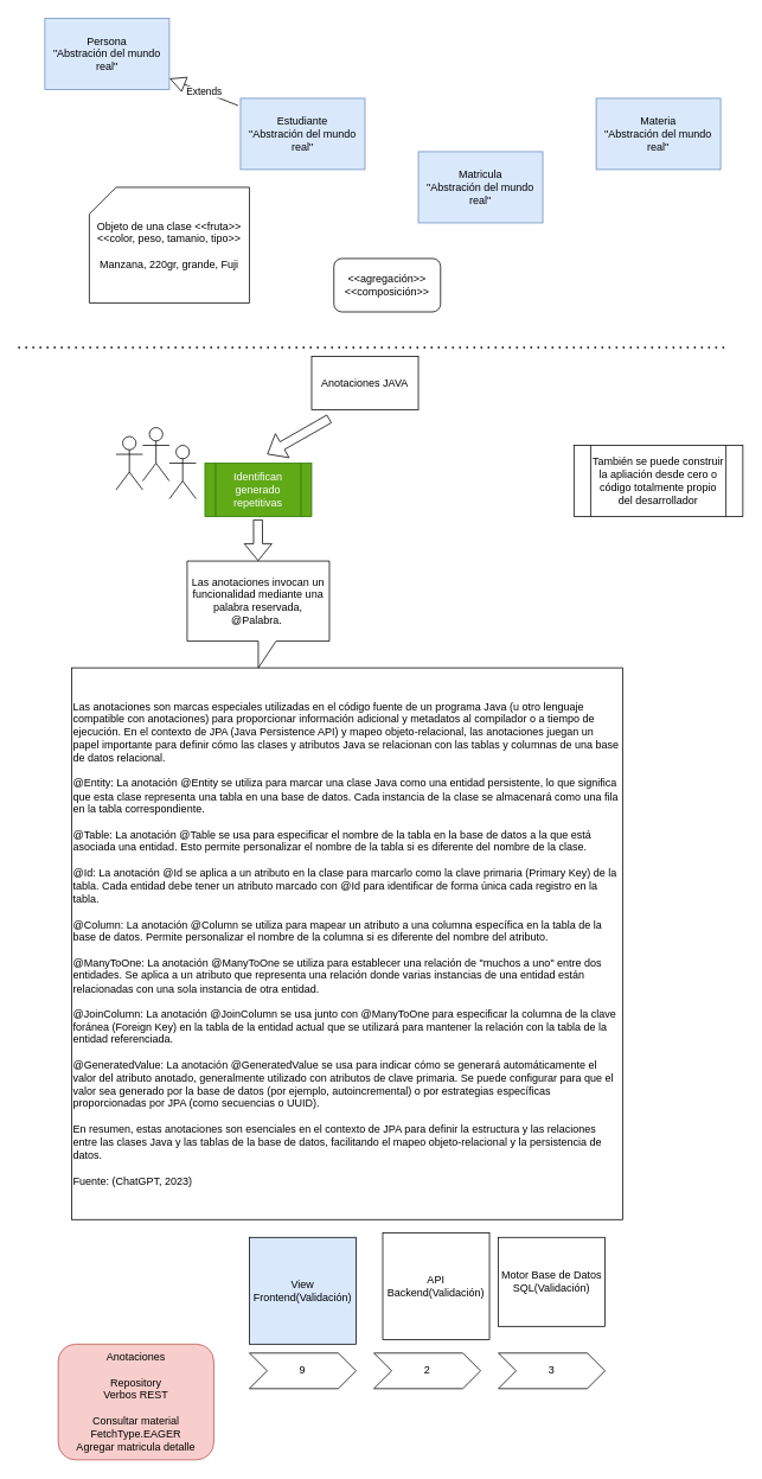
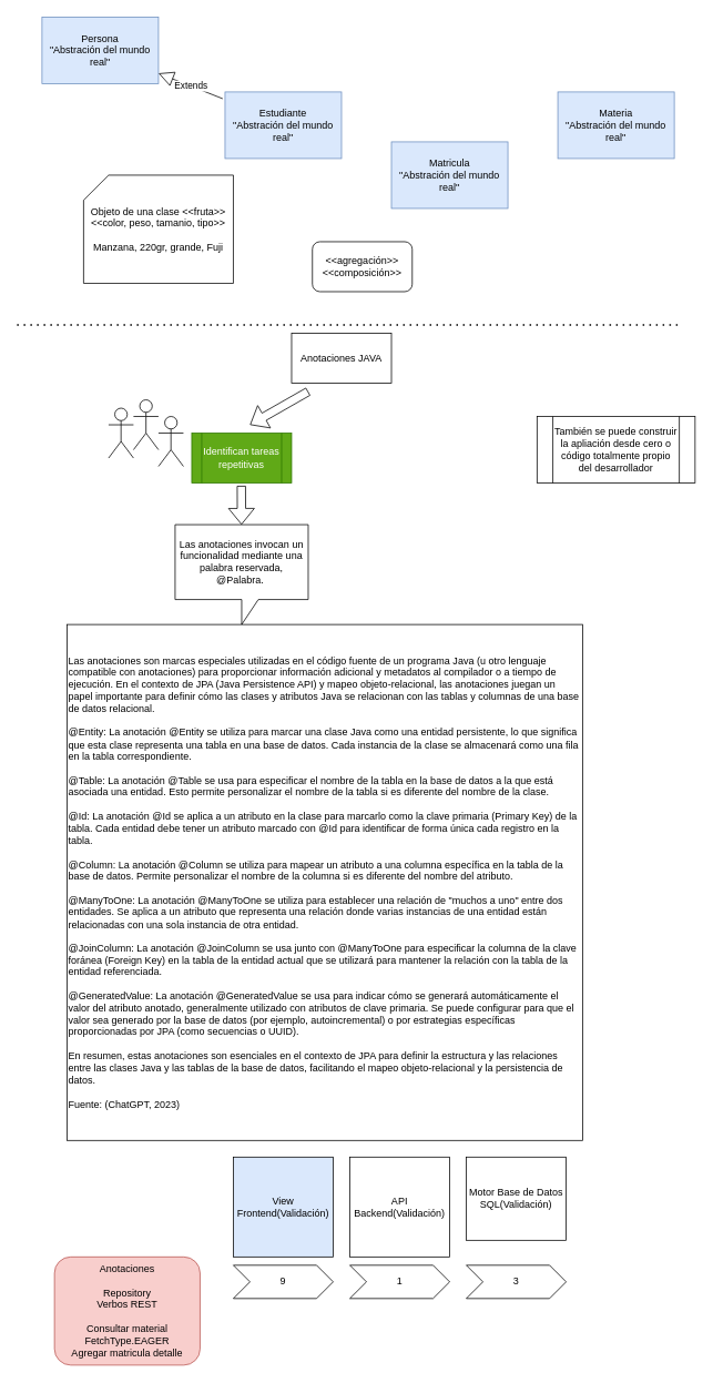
  <mxCell id="0" />
  <mxCell id="1" parent="0" />
  <mxCell id="2" value="Materia&lt;br&gt;&quot;Abstración del mundo real&quot;" style="rounded=0;whiteSpace=wrap;html=1;fillColor=#dae8fc;strokeColor=#6c8ebf;" vertex="1" parent="1"><mxGeometry x="670" y="110" width="140" height="80" as="geometry" /></mxCell>
  <mxCell id="3" value="Estudiante&lt;br&gt;&quot;Abstración del mundo real&quot;" style="rounded=0;whiteSpace=wrap;html=1;fillColor=#dae8fc;strokeColor=#6c8ebf;" vertex="1" parent="1"><mxGeometry x="270" y="110" width="140" height="80" as="geometry" /></mxCell>
  <mxCell id="4" value="Persona&lt;br&gt;&quot;Abstración del mundo real&quot;" style="rounded=0;whiteSpace=wrap;html=1;fillColor=#dae8fc;strokeColor=#6c8ebf;" vertex="1" parent="1"><mxGeometry x="50" y="20" width="140" height="80" as="geometry" /></mxCell>
  <mxCell id="5" value="Extends" style="endArrow=block;endSize=16;endFill=0;html=1;rounded=0;exitX=-0.02;exitY=0.101;exitDx=0;exitDy=0;exitPerimeter=0;" edge="1" parent="1" source="3" target="4"><mxGeometry width="160" relative="1" as="geometry"><mxPoint x="380" y="140" as="sourcePoint" /><mxPoint x="540" y="140" as="targetPoint" /></mxGeometry></mxCell>
  <mxCell id="6" value="Matricula&lt;br&gt;&quot;Abstración del mundo real&quot;" style="rounded=0;whiteSpace=wrap;html=1;fillColor=#dae8fc;strokeColor=#6c8ebf;" vertex="1" parent="1"><mxGeometry x="470" y="170" width="140" height="80" as="geometry" /></mxCell>
  <mxCell id="7" value="Objeto de una clase &amp;lt;&amp;lt;fruta&amp;gt;&amp;gt;&lt;br&gt;&amp;lt;&amp;lt;color, peso, tamanio, tipo&amp;gt;&amp;gt;&lt;br&gt;&lt;br&gt;Manzana, 220gr, grande, Fuji" style="shape=card;whiteSpace=wrap;html=1;" vertex="1" parent="1"><mxGeometry x="100" y="210" width="180" height="130" as="geometry" /></mxCell>
  <mxCell id="8" value="&amp;lt;&amp;lt;agregación&amp;gt;&amp;gt;&lt;br&gt;&amp;lt;&amp;lt;composición&amp;gt;&amp;gt;&lt;br&gt;" style="rounded=1;whiteSpace=wrap;html=1;" vertex="1" parent="1"><mxGeometry x="375" y="290" width="120" height="60" as="geometry" /></mxCell>
  <mxCell id="9" value="Anotaciones&lt;br&gt;&lt;br&gt;Repository&lt;br&gt;Verbos REST&lt;br&gt;&lt;br&gt;Consultar material&lt;br&gt;FetchType.EAGER&lt;br&gt;Agregar matricula detalle" style="rounded=1;whiteSpace=wrap;html=1;fillColor=#f8cecc;strokeColor=#b85450;" vertex="1" parent="1"><mxGeometry x="65" y="1510" width="175" height="130" as="geometry" /></mxCell>
  <mxCell id="10" value="Anotaciones JAVA" style="rounded=0;whiteSpace=wrap;html=1;" vertex="1" parent="1"><mxGeometry x="350" y="400" width="120" height="60" as="geometry" /></mxCell>
  <mxCell id="11" value="" style="endArrow=none;dashed=1;html=1;dashPattern=1 3;strokeWidth=2;rounded=0;" edge="1" parent="1"><mxGeometry width="50" height="50" relative="1" as="geometry"><mxPoint x="20" y="390" as="sourcePoint" /><mxPoint x="820" y="390" as="targetPoint" /></mxGeometry></mxCell>
  <mxCell id="12" value="" style="shape=umlActor;verticalLabelPosition=bottom;verticalAlign=top;html=1;outlineConnect=0;" vertex="1" parent="1"><mxGeometry x="160" y="480" width="30" height="60" as="geometry" /></mxCell>
  <mxCell id="13" value="" style="shape=umlActor;verticalLabelPosition=bottom;verticalAlign=top;html=1;outlineConnect=0;" vertex="1" parent="1"><mxGeometry x="130" y="490" width="30" height="60" as="geometry" /></mxCell>
  <mxCell id="14" value="" style="shape=umlActor;verticalLabelPosition=bottom;verticalAlign=top;html=1;outlineConnect=0;" vertex="1" parent="1"><mxGeometry x="190" y="500" width="30" height="60" as="geometry" /></mxCell>
- <mxCell id="15" value="Identifican generado repetitivas" style="shape=process;whiteSpace=wrap;html=1;backgroundOutline=1;fillColor=#60a917;strokeColor=#2D7600;fontColor=#ffffff;" vertex="1" parent="1"><mxGeometry x="230" y="520" width="120" height="60" as="geometry" /></mxCell>
+ <mxCell id="15" value="Identifican tareas repetitivas" style="shape=process;whiteSpace=wrap;html=1;backgroundOutline=1;fillColor=#60a917;strokeColor=#2D7600;fontColor=#ffffff;" vertex="1" parent="1"><mxGeometry x="230" y="520" width="120" height="60" as="geometry" /></mxCell>
  <mxCell id="16" value="También se puede construir la apliación desde cero o código totalmente propio del desarrollador" style="shape=process;whiteSpace=wrap;html=1;backgroundOutline=1;" vertex="1" parent="1"><mxGeometry x="645" y="500" width="190" height="80" as="geometry" /></mxCell>
  <mxCell id="17" value="" style="shape=flexArrow;endArrow=classic;html=1;rounded=0;" edge="1" parent="1"><mxGeometry width="50" height="50" relative="1" as="geometry"><mxPoint x="370" y="470" as="sourcePoint" /><mxPoint x="300" y="510" as="targetPoint" /></mxGeometry></mxCell>
  <mxCell id="18" value="Las anotaciones invocan un funcionalidad mediante una palabra reservada, @Palabra.&amp;nbsp;" style="shape=callout;whiteSpace=wrap;html=1;perimeter=calloutPerimeter;" vertex="1" parent="1"><mxGeometry x="210" y="630" width="160" height="120" as="geometry" /></mxCell>
  <mxCell id="19" value="" style="shape=flexArrow;endArrow=classic;html=1;rounded=0;exitX=0.497;exitY=1.055;exitDx=0;exitDy=0;exitPerimeter=0;" edge="1" parent="1" source="15" target="18"><mxGeometry width="50" height="50" relative="1" as="geometry"><mxPoint x="290" y="590" as="sourcePoint" /><mxPoint x="220" y="630" as="targetPoint" /></mxGeometry></mxCell>
  <mxCell id="20" value="&lt;div&gt;Las anotaciones son marcas especiales utilizadas en el código fuente de un programa Java (u otro lenguaje compatible con anotaciones) para proporcionar información adicional y metadatos al compilador o a tiempo de ejecución. En el contexto de JPA (Java Persistence API) y mapeo objeto-relacional, las anotaciones juegan un papel importante para definir cómo las clases y atributos Java se relacionan con las tablas y columnas de una base de datos relacional.&lt;/div&gt;&lt;div&gt;&lt;br&gt;&lt;/div&gt;&lt;div&gt;@Entity: La anotación @Entity se utiliza para marcar una clase Java como una entidad persistente, lo que significa que esta clase representa una tabla en una base de datos. Cada instancia de la clase se almacenará como una fila en la tabla correspondiente.&lt;/div&gt;&lt;div&gt;&lt;br&gt;&lt;/div&gt;&lt;div&gt;@Table: La anotación @Table se usa para especificar el nombre de la tabla en la base de datos a la que está asociada una entidad. Esto permite personalizar el nombre de la tabla si es diferente del nombre de la clase.&lt;/div&gt;&lt;div&gt;&lt;br&gt;&lt;/div&gt;&lt;div&gt;@Id: La anotación @Id se aplica a un atributo en la clase para marcarlo como la clave primaria (Primary Key) de la tabla. Cada entidad debe tener un atributo marcado con @Id para identificar de forma única cada registro en la tabla.&lt;/div&gt;&lt;div&gt;&lt;br&gt;&lt;/div&gt;&lt;div&gt;@Column: La anotación @Column se utiliza para mapear un atributo a una columna específica en la tabla de la base de datos. Permite personalizar el nombre de la columna si es diferente del nombre del atributo.&lt;/div&gt;&lt;div&gt;&lt;br&gt;&lt;/div&gt;&lt;div&gt;@ManyToOne: La anotación @ManyToOne se utiliza para establecer una relación de &quot;muchos a uno&quot; entre dos entidades. Se aplica a un atributo que representa una relación donde varias instancias de una entidad están relacionadas con una sola instancia de otra entidad.&lt;/div&gt;&lt;div&gt;&lt;br&gt;&lt;/div&gt;&lt;div&gt;@JoinColumn: La anotación @JoinColumn se usa junto con @ManyToOne para especificar la columna de la clave foránea (Foreign Key) en la tabla de la entidad actual que se utilizará para mantener la relación con la tabla de la entidad referenciada.&lt;/div&gt;&lt;div&gt;&lt;br&gt;&lt;/div&gt;&lt;div&gt;@GeneratedValue: La anotación @GeneratedValue se usa para indicar cómo se generará automáticamente el valor del atributo anotado, generalmente utilizado con atributos de clave primaria. Se puede configurar para que el valor sea generado por la base de datos (por ejemplo, autoincremental) o por estrategias específicas proporcionadas por JPA (como secuencias o UUID).&lt;/div&gt;&lt;div&gt;&lt;br&gt;&lt;/div&gt;&lt;div&gt;En resumen, estas anotaciones son esenciales en el contexto de JPA para definir la estructura y las relaciones entre las clases Java y las tablas de la base de datos, facilitando el mapeo objeto-relacional y la persistencia de datos.&lt;/div&gt;&lt;div&gt;&lt;br&gt;&lt;/div&gt;&lt;div&gt;Fuente: (ChatGPT, 2023)&lt;/div&gt;" style="whiteSpace=wrap;html=1;aspect=fixed;align=left;" vertex="1" parent="1"><mxGeometry x="80" y="750" width="620" height="620" as="geometry" /></mxCell>
  <mxCell id="21" value="View&lt;br&gt;Frontend(Validación)" style="whiteSpace=wrap;html=1;aspect=fixed;fillColor=#dae8fc;" vertex="1" parent="1"><mxGeometry x="280" y="1390" width="120" height="120" as="geometry" /></mxCell>
- <mxCell id="22" value="API&lt;br&gt;Backend(Validación)" style="whiteSpace=wrap;html=1;aspect=fixed;" vertex="1" parent="1"><mxGeometry x="430" y="1385" width="120" height="120" as="geometry" /></mxCell>
+ <mxCell id="22" value="API&lt;br&gt;Backend(Validación)" style="whiteSpace=wrap;html=1;aspect=fixed;" vertex="1" parent="1"><mxGeometry x="420" y="1390" width="120" height="120" as="geometry" /></mxCell>
  <mxCell id="23" value="Motor Base de Datos&lt;br&gt;SQL(Validación)" style="whiteSpace=wrap;html=1;aspect=fixed;" vertex="1" parent="1"><mxGeometry x="560" y="1390" width="120" height="100" as="geometry" /></mxCell>
  <mxCell id="24" value="9" style="shape=step;perimeter=stepPerimeter;whiteSpace=wrap;html=1;fixedSize=1;" vertex="1" parent="1"><mxGeometry x="280" y="1520" width="120" height="40" as="geometry" /></mxCell>
- <mxCell id="25" value="2" style="shape=step;perimeter=stepPerimeter;whiteSpace=wrap;html=1;fixedSize=1;" vertex="1" parent="1"><mxGeometry x="420" y="1520" width="120" height="40" as="geometry" /></mxCell>
+ <mxCell id="25" value="1" style="shape=step;perimeter=stepPerimeter;whiteSpace=wrap;html=1;fixedSize=1;" vertex="1" parent="1"><mxGeometry x="420" y="1520" width="120" height="40" as="geometry" /></mxCell>
  <mxCell id="26" value="3" style="shape=step;perimeter=stepPerimeter;whiteSpace=wrap;html=1;fixedSize=1;" vertex="1" parent="1"><mxGeometry x="560" y="1520" width="120" height="40" as="geometry" /></mxCell>
